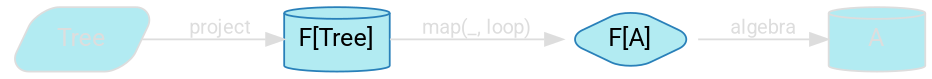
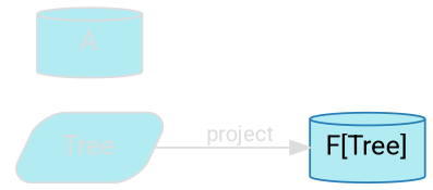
  digraph {
    rankdir=LR
    splines=false
    node [color="#2980B9" fillcolor="#b2ebf2" fontcolor="#000000" fontname="Segoe UI,Roboto,Helvetica,Arial,sans-serif" shape=cylinder style="rounded,filled"]
    edge [color="#dddddd" fontcolor="#dddddd" fontname="Segoe UI,Roboto,Helvetica,Arial,sans-serif" fontsize=11]
    n1 [label="F[Tree]"]
-   n2 [label="F[A]" shape=diamond]
    A [color="#dddddd" fontcolor="#dddddd"]
    n4 [color="#dddddd" fontcolor="#dddddd" label=Tree shape=parallelogram]
-   n1 -> n2 [label="map(_, loop)"]
-   n2 -> A [label=algebra]
    n4 -> n1 [label=project]
  }
